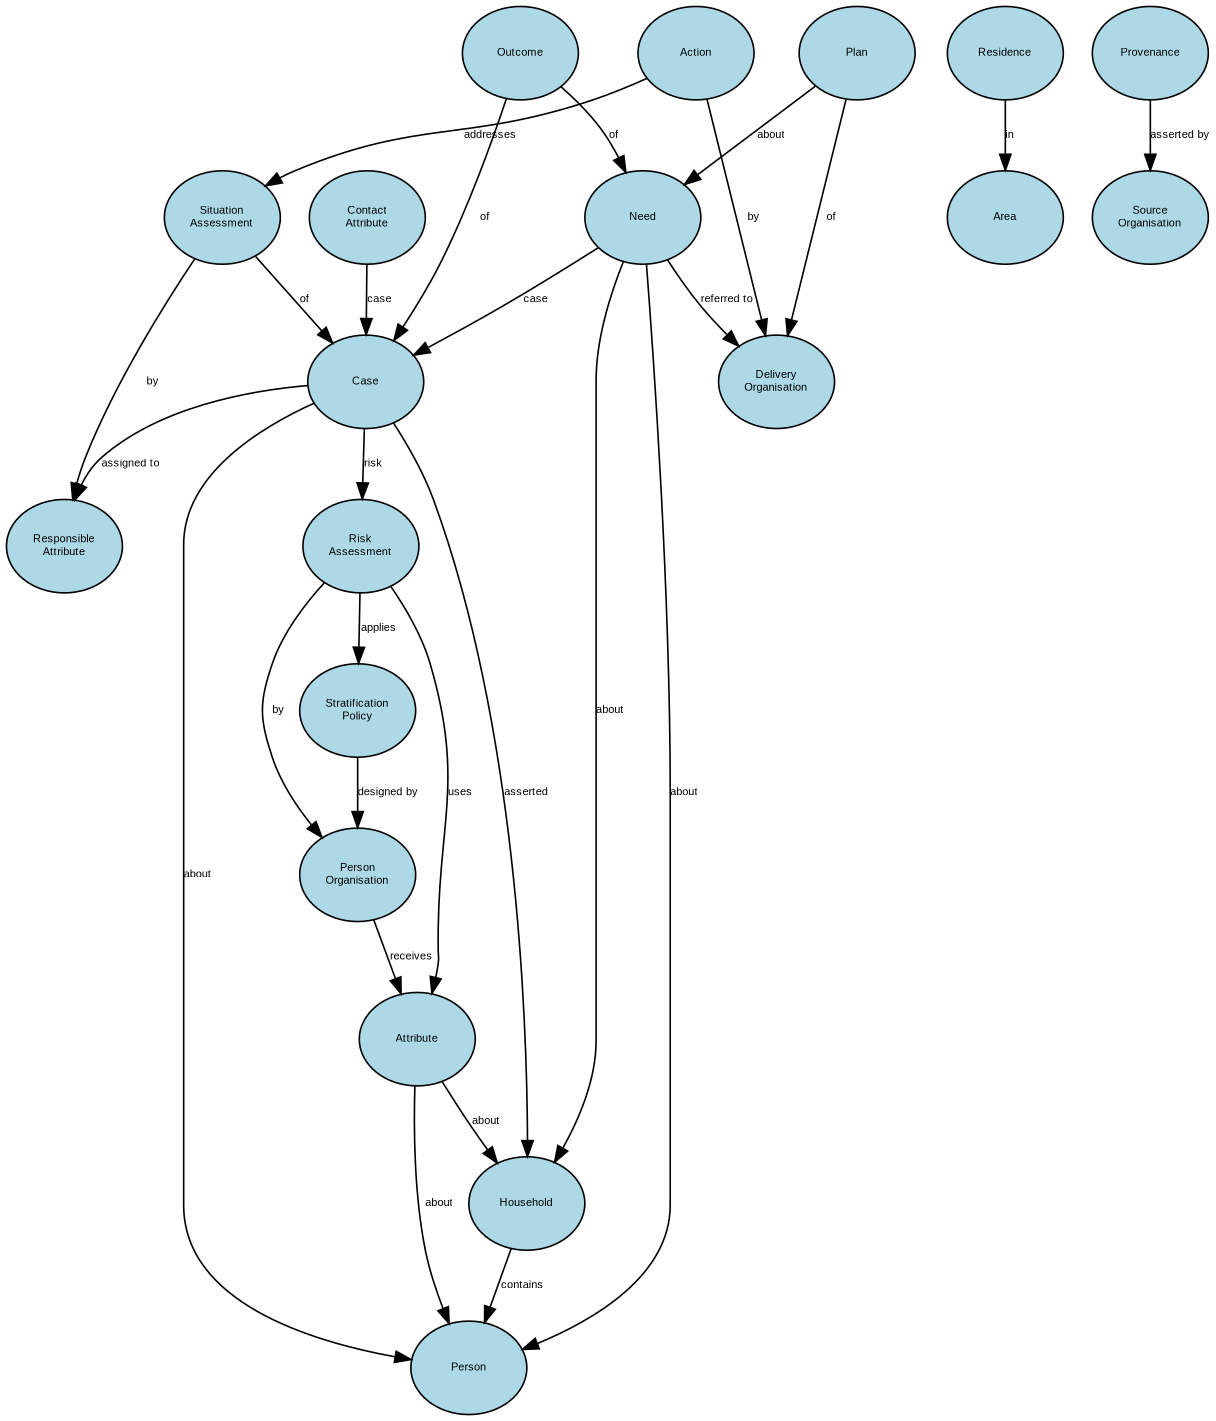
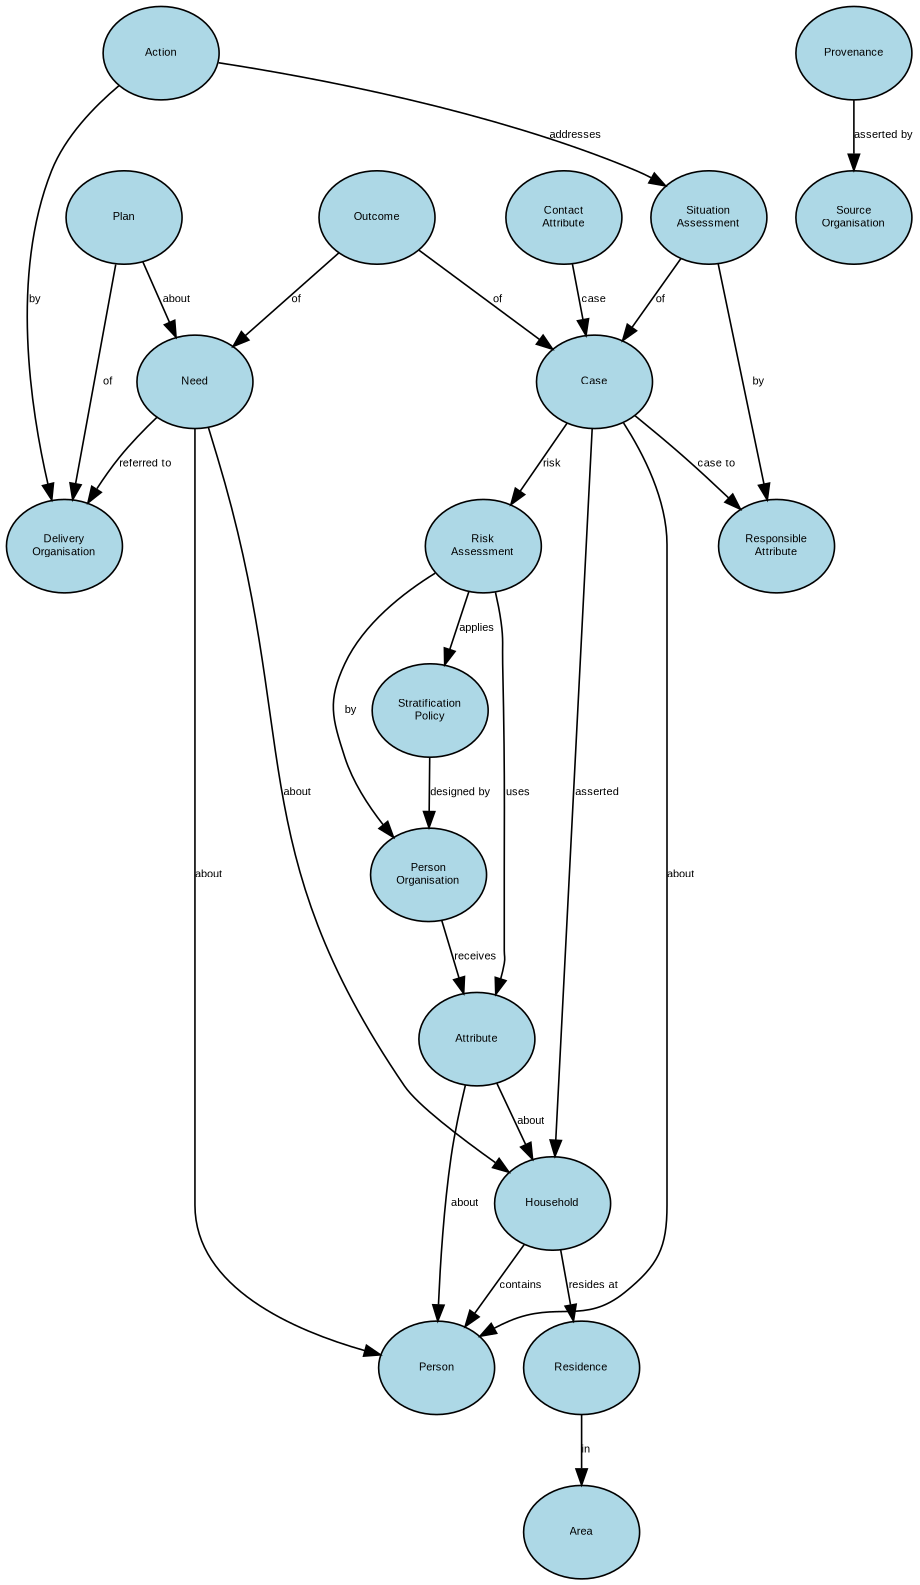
  digraph {
    splines=true
    node [black=black color=black fillcolor=lightblue fixedsize=true fontname=Arial fontsize=7 style=filled]
    edge [fontname=Arial fontsize=7 labelfontname=Arial labelfontsize=7]
    n1 [height=0.8 label=Action width=1.0]
    n2 [height=0.8 label="Delivery\nOrganisation" width=1.0]
    n3 [height=0.8 label="Situation\nAssessment" width=1.0]
    n4 [height=0.8 label=Need width=1.0]
    n5 [height=0.8 label=Household width=1.0]
    n6 [height=0.8 label=Person width=1.0]
    n7 [height=0.8 label=Case width=1.0]
    n8 [height=0.8 label=Area width=1.0]
    n9 [height=0.8 label=Attribute width=1.0]
    n10 [height=0.8 label=Residence width=1.0]
    n11 [height=0.8 label=Provenance width=1.0]
    n12 [height=0.8 label="Source\nOrganisation" width=1.0]
    n13 [height=0.8 label="Responsible\nAttribute" width=1.0]
    n14 [height=0.8 label="Risk\nAssessment" width=1.0]
    n15 [height=0.8 label="Person\nOrganisation" width=1.0]
    n16 [height=0.8 label="Stratification\nPolicy" width=1.0]
    n17 [height=0.8 label="Contact\nAttribute" width=1.0]
    n18 [height=0.8 label=Outcome width=1.0]
    n19 [height=0.8 label=Plan width=1.0]
    n1 -> n2 [label=by]
    n1 -> n3 [label=addresses]
    n3 -> n7 [label=of]
    n3 -> n13 [label=by]
    n4 -> n2 [label="referred to"]
    n4 -> n5 [label=about]
    n4 -> n6 [label=about]
-   n4 -> n7 [label=case]
    n5 -> n6 [label=contains]
+   n5 -> n10 [label="resides at"]
    n7 -> n5 [label=asserted]
    n7 -> n6 [label=about]
-   n7 -> n13 [label="assigned to"]
+   n7 -> n13 [label="case to"]
    n7 -> n14 [label=risk]
    n9 -> n5 [label=about]
    n9 -> n6 [label=about]
    n10 -> n8 [label=in]
    n11 -> n12 [label="asserted by"]
    n14 -> n9 [label=uses]
    n14 -> n15 [label=by]
    n14 -> n16 [label=applies]
    n15 -> n9 [label=receives]
    n16 -> n15 [label="designed by"]
    n17 -> n7 [label=case]
    n18 -> n4 [label=of]
    n18 -> n7 [label=of]
    n19 -> n2 [label=of]
    n19 -> n4 [label=about]
  }
